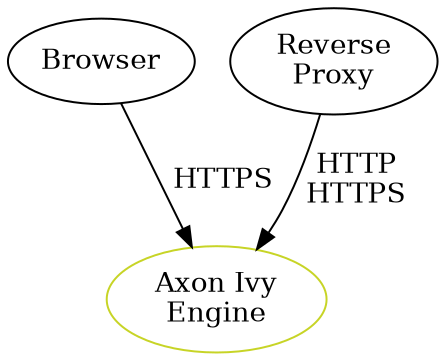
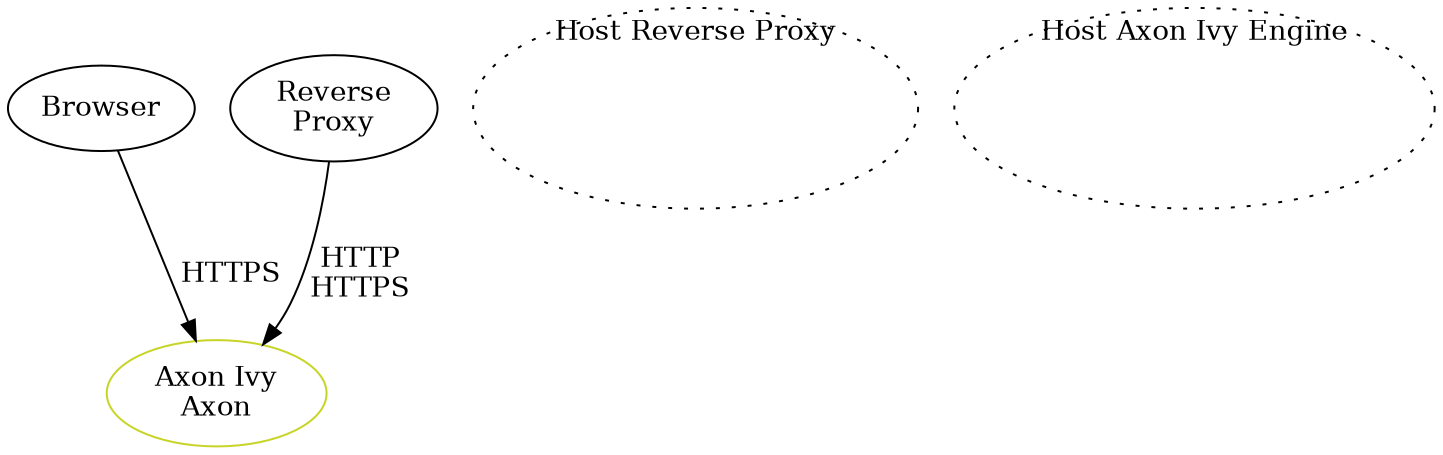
  digraph {
    node [fontcolor=black]
    n1 [height=0.6 label=Browser width=1.3 fontcolor=""]
-   n2 [color="#C7D426" height=0.6 label="Axon Ivy\nEngine" width=1.3]
+   n2 [color="#C7D426" height=0.6 label="Axon Ivy\nAxon" width=1.3]
    n3 [height=0.6 label="Reverse\nProxy" width=1.3 fontcolor=""]
+   n4 [height=1.4 label="Host Reverse Proxy" labelloc=t style=dotted]
+   n5 [height=1.4 label="Host Axon Ivy Engine" labelloc=t style=dotted]
    n1 -> n2 [label=HTTPS]
    n3 -> n2 [label="HTTP\nHTTPS"]
  }
